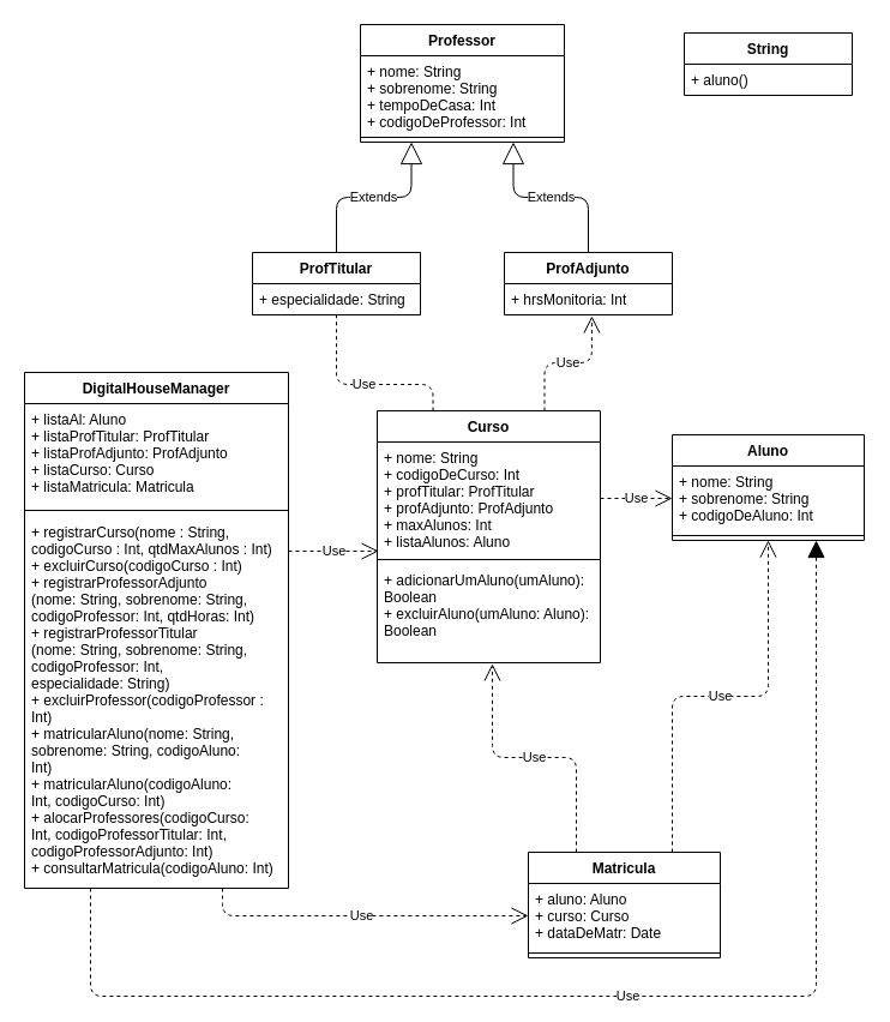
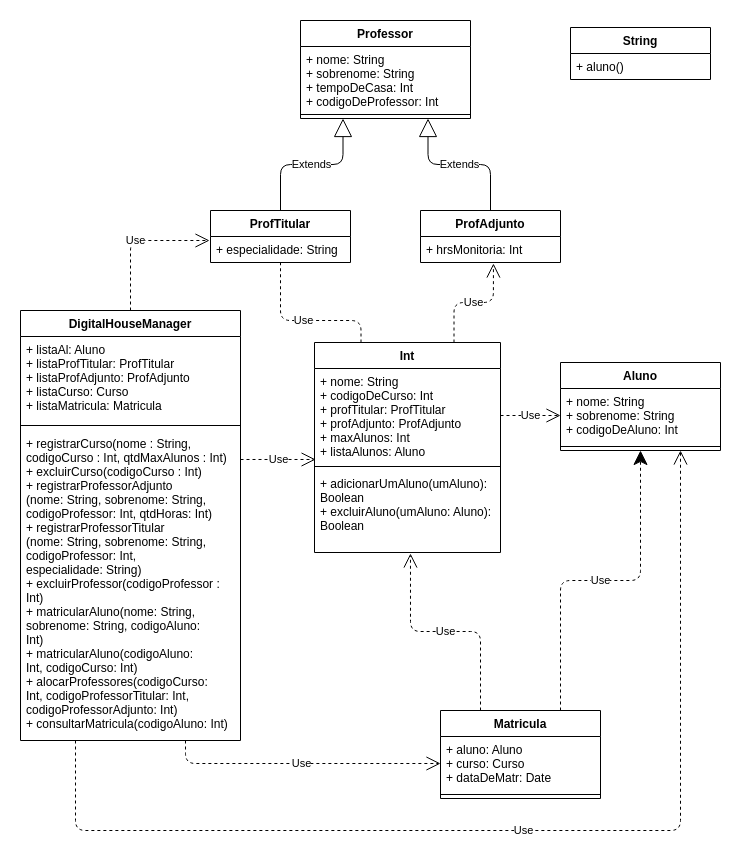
  <mxCell id="0" />
  <mxCell id="1" parent="0" />
  <mxCell id="2" value="Professor" style="swimlane;fontStyle=1;align=center;verticalAlign=top;childLayout=stackLayout;horizontal=1;startSize=26;horizontalStack=0;resizeParent=1;resizeParentMax=0;resizeLast=0;collapsible=1;marginBottom=0;" parent="1" vertex="1"><mxGeometry x="300" y="20" width="170" height="98" as="geometry" /></mxCell>
  <mxCell id="3" value="+ nome: String&#10;+ sobrenome: String&#10;+ tempoDeCasa: Int&#10;+ codigoDeProfessor: Int" style="text;strokeColor=none;fillColor=none;align=left;verticalAlign=top;spacingLeft=4;spacingRight=4;overflow=hidden;rotatable=0;points=[[0,0.5],[1,0.5]];portConstraint=eastwest;" parent="2" vertex="1"><mxGeometry y="26" width="170" height="64" as="geometry" /></mxCell>
  <mxCell id="4" value="" style="line;strokeWidth=1;fillColor=none;align=left;verticalAlign=middle;spacingTop=-1;spacingLeft=3;spacingRight=3;rotatable=0;labelPosition=right;points=[];portConstraint=eastwest;" parent="2" vertex="1"><mxGeometry y="90" width="170" height="8" as="geometry" /></mxCell>
  <mxCell id="5" value="ProfAdjunto" style="swimlane;fontStyle=1;childLayout=stackLayout;horizontal=1;startSize=26;fillColor=none;horizontalStack=0;resizeParent=1;resizeParentMax=0;resizeLast=0;collapsible=1;marginBottom=0;" parent="1" vertex="1"><mxGeometry x="420" y="210" width="140" height="52" as="geometry" /></mxCell>
  <mxCell id="6" value="+ hrsMonitoria: Int" style="text;strokeColor=none;fillColor=none;align=left;verticalAlign=top;spacingLeft=4;spacingRight=4;overflow=hidden;rotatable=0;points=[[0,0.5],[1,0.5]];portConstraint=eastwest;" parent="5" vertex="1"><mxGeometry y="26" width="140" height="26" as="geometry" /></mxCell>
  <mxCell id="7" value="ProfTitular" style="swimlane;fontStyle=1;childLayout=stackLayout;horizontal=1;startSize=26;fillColor=none;horizontalStack=0;resizeParent=1;resizeParentMax=0;resizeLast=0;collapsible=1;marginBottom=0;" parent="1" vertex="1"><mxGeometry x="210" y="210" width="140" height="52" as="geometry" /></mxCell>
  <mxCell id="8" value="+ especialidade: String" style="text;strokeColor=none;fillColor=none;align=left;verticalAlign=top;spacingLeft=4;spacingRight=4;overflow=hidden;rotatable=0;points=[[0,0.5],[1,0.5]];portConstraint=eastwest;" parent="7" vertex="1"><mxGeometry y="26" width="140" height="26" as="geometry" /></mxCell>
  <mxCell id="9" value="Extends" style="endArrow=block;endSize=16;endFill=0;html=1;exitX=0.5;exitY=0;exitDx=0;exitDy=0;entryX=0.25;entryY=1;entryDx=0;entryDy=0;edgeStyle=orthogonalEdgeStyle;" parent="1" source="7" target="2" edge="1"><mxGeometry width="160" relative="1" as="geometry"><mxPoint x="310" y="190" as="sourcePoint" /><mxPoint x="367.722" y="144" as="targetPoint" /></mxGeometry></mxCell>
  <mxCell id="10" value="Extends" style="endArrow=block;endSize=16;endFill=0;html=1;exitX=0.5;exitY=0;exitDx=0;exitDy=0;entryX=0.75;entryY=1;entryDx=0;entryDy=0;edgeStyle=orthogonalEdgeStyle;" parent="1" source="5" target="2" edge="1"><mxGeometry width="160" relative="1" as="geometry"><mxPoint x="290" y="220" as="sourcePoint" /><mxPoint x="402.278" y="144" as="targetPoint" /></mxGeometry></mxCell>
- <mxCell id="11" value="Curso" style="swimlane;fontStyle=1;align=center;verticalAlign=top;childLayout=stackLayout;horizontal=1;startSize=26;horizontalStack=0;resizeParent=1;resizeParentMax=0;resizeLast=0;collapsible=1;marginBottom=0;" parent="1" vertex="1"><mxGeometry x="314" y="342" width="186" height="210" as="geometry" /></mxCell>
+ <mxCell id="11" value="Int" style="swimlane;fontStyle=1;align=center;verticalAlign=top;childLayout=stackLayout;horizontal=1;startSize=26;horizontalStack=0;resizeParent=1;resizeParentMax=0;resizeLast=0;collapsible=1;marginBottom=0;" parent="1" vertex="1"><mxGeometry x="314" y="342" width="186" height="210" as="geometry" /></mxCell>
  <mxCell id="12" value="+ nome: String&#10;+ codigoDeCurso: Int&#10;+ profTitular: ProfTitular&#10;+ profAdjunto: ProfAdjunto&#10;+ maxAlunos: Int&#10;+ listaAlunos: Aluno&#10;" style="text;strokeColor=none;fillColor=none;align=left;verticalAlign=top;spacingLeft=4;spacingRight=4;overflow=hidden;rotatable=0;points=[[0,0.5],[1,0.5]];portConstraint=eastwest;" parent="11" vertex="1"><mxGeometry y="26" width="186" height="94" as="geometry" /></mxCell>
  <mxCell id="13" value="" style="line;strokeWidth=1;fillColor=none;align=left;verticalAlign=middle;spacingTop=-1;spacingLeft=3;spacingRight=3;rotatable=0;labelPosition=right;points=[];portConstraint=eastwest;" parent="11" vertex="1"><mxGeometry y="120" width="186" height="8" as="geometry" /></mxCell>
  <mxCell id="14" value="+ adicionarUmAluno(umAluno):&#10;Boolean&#10;+ excluirAluno(umAluno: Aluno):&#10;Boolean" style="text;strokeColor=none;fillColor=none;align=left;verticalAlign=top;spacingLeft=4;spacingRight=4;overflow=hidden;rotatable=0;points=[[0,0.5],[1,0.5]];portConstraint=eastwest;" parent="11" vertex="1"><mxGeometry y="128" width="186" height="82" as="geometry" /></mxCell>
  <mxCell id="15" value="Use" style="endArrow=open;endSize=12;dashed=1;html=1;entryX=0;entryY=0.5;entryDx=0;entryDy=0;exitX=1;exitY=0.5;exitDx=0;exitDy=0;" parent="1" source="12" target="17" edge="1"><mxGeometry width="160" relative="1" as="geometry"><mxPoint x="480" y="395" as="sourcePoint" /><mxPoint x="470" y="362" as="targetPoint" /></mxGeometry></mxCell>
  <mxCell id="16" value="Aluno" style="swimlane;fontStyle=1;align=center;verticalAlign=top;childLayout=stackLayout;horizontal=1;startSize=26;horizontalStack=0;resizeParent=1;resizeParentMax=0;resizeLast=0;collapsible=1;marginBottom=0;" parent="1" vertex="1"><mxGeometry x="560" y="362" width="160" height="88" as="geometry" /></mxCell>
  <mxCell id="17" value="+ nome: String&#10;+ sobrenome: String&#10;+ codigoDeAluno: Int" style="text;strokeColor=none;fillColor=none;align=left;verticalAlign=top;spacingLeft=4;spacingRight=4;overflow=hidden;rotatable=0;points=[[0,0.5],[1,0.5]];portConstraint=eastwest;" parent="16" vertex="1"><mxGeometry y="26" width="160" height="54" as="geometry" /></mxCell>
  <mxCell id="18" value="" style="line;strokeWidth=1;fillColor=none;align=left;verticalAlign=middle;spacingTop=-1;spacingLeft=3;spacingRight=3;rotatable=0;labelPosition=right;points=[];portConstraint=eastwest;" parent="16" vertex="1"><mxGeometry y="80" width="160" height="8" as="geometry" /></mxCell>
  <mxCell id="19" value="Use" style="endArrow=open;endSize=12;dashed=1;html=1;entryX=0.521;entryY=1.038;entryDx=0;entryDy=0;exitX=0.75;exitY=0;exitDx=0;exitDy=0;entryPerimeter=0;edgeStyle=orthogonalEdgeStyle;" parent="1" source="11" target="6" edge="1"><mxGeometry width="160" relative="1" as="geometry"><mxPoint x="484" y="383" as="sourcePoint" /><mxPoint x="570" y="383" as="targetPoint" /></mxGeometry></mxCell>
  <mxCell id="20" value="Use" style="endArrow=none;endSize=12;dashed=1;html=1;entryX=0.5;entryY=1;entryDx=0;entryDy=0;exitX=0.25;exitY=0;exitDx=0;exitDy=0;entryPerimeter=0;edgeStyle=orthogonalEdgeStyle;" parent="1" source="11" target="8" edge="1"><mxGeometry width="160" relative="1" as="geometry"><mxPoint x="444" y="310" as="sourcePoint" /><mxPoint x="509.94" y="269.998" as="targetPoint" /><Array as="points"><mxPoint x="361" y="320" /><mxPoint x="280" y="320" /></Array></mxGeometry></mxCell>
- <mxCell id="21" value="Use" style="endArrow=open;endSize=12;dashed=1;html=1;exitX=0.75;exitY=0;exitDx=0;exitDy=0;edgeStyle=orthogonalEdgeStyle;entryX=0.5;entryY=1;entryDx=0;entryDy=0;" parent="1" source="33" edge="1" target="16"><mxGeometry width="160" relative="1" as="geometry"><mxPoint x="490" y="590" as="sourcePoint" /><mxPoint x="646" y="478" as="targetPoint" /></mxGeometry></mxCell>
+ <mxCell id="21" value="Use" style="endArrow=classic;endSize=12;dashed=1;html=1;exitX=0.75;exitY=0;exitDx=0;exitDy=0;edgeStyle=orthogonalEdgeStyle;entryX=0.5;entryY=1;entryDx=0;entryDy=0;" parent="1" source="33" edge="1" target="16"><mxGeometry width="160" relative="1" as="geometry"><mxPoint x="490" y="590" as="sourcePoint" /><mxPoint x="646" y="478" as="targetPoint" /></mxGeometry></mxCell>
+ <mxCell id="22" value="Use" style="endArrow=open;endSize=12;dashed=1;html=1;exitX=0.5;exitY=0;exitDx=0;exitDy=0;entryX=-0.007;entryY=0.154;entryDx=0;entryDy=0;edgeStyle=orthogonalEdgeStyle;entryPerimeter=0;" parent="1" source="23" target="8" edge="1"><mxGeometry width="160" relative="1" as="geometry"><mxPoint x="70" y="490" as="sourcePoint" /><mxPoint x="150" y="190" as="targetPoint" /></mxGeometry></mxCell>
  <mxCell id="23" value="DigitalHouseManager" style="swimlane;fontStyle=1;align=center;verticalAlign=top;childLayout=stackLayout;horizontal=1;startSize=26;horizontalStack=0;resizeParent=1;resizeParentMax=0;resizeLast=0;collapsible=1;marginBottom=0;" parent="1" vertex="1"><mxGeometry x="20" y="310" width="220" height="430" as="geometry" /></mxCell>
  <mxCell id="24" value="+ listaAl: Aluno&#10;+ listaProfTitular: ProfTitular&#10;+ listaProfAdjunto: ProfAdjunto&#10;+ listaCurso: Curso&#10;+ listaMatricula: Matricula" style="text;strokeColor=none;fillColor=none;align=left;verticalAlign=top;spacingLeft=4;spacingRight=4;overflow=hidden;rotatable=0;points=[[0,0.5],[1,0.5]];portConstraint=eastwest;" parent="23" vertex="1"><mxGeometry y="26" width="220" height="84" as="geometry" /></mxCell>
  <mxCell id="25" value="" style="line;strokeWidth=1;fillColor=none;align=left;verticalAlign=middle;spacingTop=-1;spacingLeft=3;spacingRight=3;rotatable=0;labelPosition=right;points=[];portConstraint=eastwest;" parent="23" vertex="1"><mxGeometry y="110" width="220" height="10" as="geometry" /></mxCell>
  <mxCell id="26" value="+ registrarCurso(nome : String, &#10;codigoCurso : Int, qtdMaxAlunos : Int)&#10;+ excluirCurso(codigoCurso : Int)&#10;+ registrarProfessorAdjunto&#10;(nome: String, sobrenome: String,&#10;codigoProfessor: Int, qtdHoras: Int)&#10;+ registrarProfessorTitular&#10;(nome: String, sobrenome: String,&#10;codigoProfessor: Int, &#10;especialidade: String)&#10;+ excluirProfessor(codigoProfessor :&#10;Int)&#10;+ matricularAluno(nome: String,&#10;sobrenome: String, codigoAluno:&#10;Int)&#10;+ matricularAluno(codigoAluno:&#10;Int, codigoCurso: Int)&#10;+ alocarProfessores(codigoCurso:&#10;Int, codigoProfessorTitular: Int,&#10;codigoProfessorAdjunto: Int)&#10;+ consultarMatricula(codigoAluno: Int)" style="text;strokeColor=none;fillColor=none;align=left;verticalAlign=top;spacingLeft=4;spacingRight=4;overflow=hidden;rotatable=0;points=[[0,0.5],[1,0.5]];portConstraint=eastwest;" parent="23" vertex="1"><mxGeometry y="120" width="220" height="310" as="geometry" /></mxCell>
- <mxCell id="27" value="Use" style="endArrow=block;endSize=12;dashed=1;html=1;exitX=0.25;exitY=1;exitDx=0;exitDy=0;entryX=0.75;entryY=1;entryDx=0;entryDy=0;edgeStyle=orthogonalEdgeStyle;" parent="1" source="23" target="16" edge="1"><mxGeometry width="160" relative="1" as="geometry"><mxPoint x="250" y="340" as="sourcePoint" /><mxPoint x="703.04" y="478.002" as="targetPoint" /><Array as="points"><mxPoint x="75" y="830" /><mxPoint x="680" y="830" /></Array></mxGeometry></mxCell>
+ <mxCell id="27" value="Use" style="endArrow=open;endSize=12;dashed=1;html=1;exitX=0.25;exitY=1;exitDx=0;exitDy=0;entryX=0.75;entryY=1;entryDx=0;entryDy=0;edgeStyle=orthogonalEdgeStyle;" parent="1" source="23" target="16" edge="1"><mxGeometry width="160" relative="1" as="geometry"><mxPoint x="250" y="340" as="sourcePoint" /><mxPoint x="703.04" y="478.002" as="targetPoint" /><Array as="points"><mxPoint x="75" y="830" /><mxPoint x="680" y="830" /></Array></mxGeometry></mxCell>
  <mxCell id="28" value="Use" style="endArrow=open;endSize=12;dashed=1;html=1;exitX=0.75;exitY=1;exitDx=0;exitDy=0;entryX=0;entryY=0.5;entryDx=0;entryDy=0;edgeStyle=orthogonalEdgeStyle;" parent="1" source="23" target="34" edge="1"><mxGeometry width="160" relative="1" as="geometry"><mxPoint x="250" y="600" as="sourcePoint" /><mxPoint x="410" y="600" as="targetPoint" /></mxGeometry></mxCell>
  <mxCell id="29" value="Use" style="endArrow=open;endSize=12;dashed=1;html=1;entryX=0.006;entryY=0.968;entryDx=0;entryDy=0;entryPerimeter=0;" parent="1" target="12" edge="1"><mxGeometry width="160" relative="1" as="geometry"><mxPoint x="240" y="459" as="sourcePoint" /><mxPoint x="410" y="600" as="targetPoint" /></mxGeometry></mxCell>
  <mxCell id="30" value="Use" style="endArrow=open;endSize=12;dashed=1;html=1;exitX=0.25;exitY=0;exitDx=0;exitDy=0;entryX=0.516;entryY=1.012;entryDx=0;entryDy=0;entryPerimeter=0;edgeStyle=orthogonalEdgeStyle;" parent="1" source="33" target="14" edge="1"><mxGeometry width="160" relative="1" as="geometry"><mxPoint x="250" y="500" as="sourcePoint" /><mxPoint x="410" y="500" as="targetPoint" /></mxGeometry></mxCell>
  <mxCell id="31" value="String" style="swimlane;fontStyle=1;childLayout=stackLayout;horizontal=1;startSize=26;fillColor=none;horizontalStack=0;resizeParent=1;resizeParentMax=0;resizeLast=0;collapsible=1;marginBottom=0;" vertex="1" parent="1"><mxGeometry x="570" y="27" width="140" height="52" as="geometry" /></mxCell>
  <mxCell id="32" value="+ aluno()" style="text;strokeColor=none;fillColor=none;align=left;verticalAlign=top;spacingLeft=4;spacingRight=4;overflow=hidden;rotatable=0;points=[[0,0.5],[1,0.5]];portConstraint=eastwest;" vertex="1" parent="31"><mxGeometry y="26" width="140" height="26" as="geometry" /></mxCell>
  <mxCell id="33" value="Matricula" style="swimlane;fontStyle=1;align=center;verticalAlign=top;childLayout=stackLayout;horizontal=1;startSize=26;horizontalStack=0;resizeParent=1;resizeParentMax=0;resizeLast=0;collapsible=1;marginBottom=0;" parent="1" vertex="1"><mxGeometry x="440" y="710" width="160" height="88" as="geometry" /></mxCell>
  <mxCell id="34" value="+ aluno: Aluno&#10;+ curso: Curso&#10;+ dataDeMatr: Date" style="text;strokeColor=none;fillColor=none;align=left;verticalAlign=top;spacingLeft=4;spacingRight=4;overflow=hidden;rotatable=0;points=[[0,0.5],[1,0.5]];portConstraint=eastwest;" parent="33" vertex="1"><mxGeometry y="26" width="160" height="54" as="geometry" /></mxCell>
  <mxCell id="35" value="" style="line;strokeWidth=1;fillColor=none;align=left;verticalAlign=middle;spacingTop=-1;spacingLeft=3;spacingRight=3;rotatable=0;labelPosition=right;points=[];portConstraint=eastwest;" parent="33" vertex="1"><mxGeometry y="80" width="160" height="8" as="geometry" /></mxCell>
